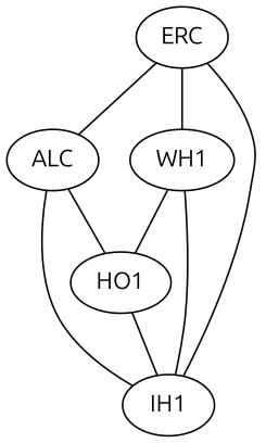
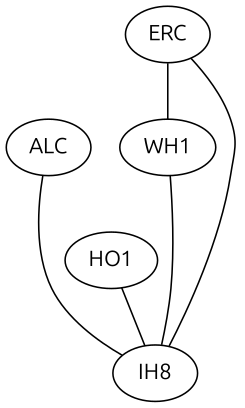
  strict graph {
    fontname=Ubuntu
    node [fontname=Ubuntu]
    edge [fontname=Ubuntu]
    ERC
    ALC
    WH1
-   IH1
+   IH1 [label=IH8]
    HO1
-   ERC -- ALC
    ERC -- WH1
    ERC -- IH1
    ALC -- IH1
-   ALC -- HO1
    WH1 -- IH1
-   WH1 -- HO1
    HO1 -- IH1
  }
